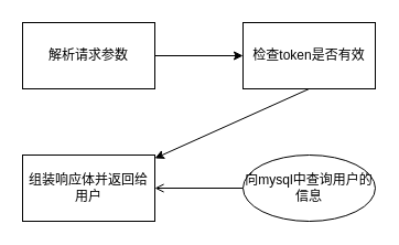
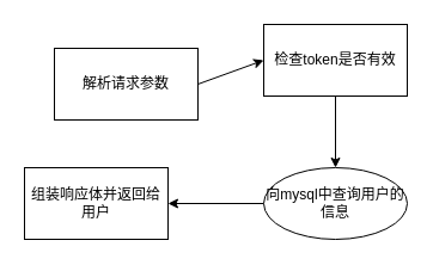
  <mxCell id="0" />
  <mxCell id="1" parent="0" />
  <mxCell id="2" style="edgeStyle=none;html=1;exitX=1;exitY=0.5;exitDx=0;exitDy=0;entryX=0;entryY=0.5;entryDx=0;entryDy=0;" edge="1" parent="1" source="3" target="5"><mxGeometry relative="1" as="geometry" /></mxCell>
- <mxCell id="3" value="解析请求参数" style="rounded=0;whiteSpace=wrap;html=1;" vertex="1" parent="1"><mxGeometry x="20" y="20" width="120" height="60" as="geometry" /></mxCell>
- <mxCell id="4" style="edgeStyle=none;html=1;exitX=0.5;exitY=1;exitDx=0;exitDy=0;" edge="1" parent="1" source="5" target="8"><mxGeometry relative="1" as="geometry" /></mxCell>
+ <mxCell id="3" value="解析请求参数" style="rounded=0;whiteSpace=wrap;html=1;" vertex="1" parent="1"><mxGeometry x="45" y="40" width="120" height="60" as="geometry" /></mxCell>
+ <mxCell id="4" style="edgeStyle=none;html=1;exitX=0.5;exitY=1;exitDx=0;exitDy=0;entryX=0.5;entryY=0;entryDx=0;entryDy=0;" edge="1" parent="1" source="5" target="7"><mxGeometry relative="1" as="geometry" /></mxCell>
  <mxCell id="5" value="检查token是否有效" style="rounded=0;whiteSpace=wrap;html=1;" vertex="1" parent="1"><mxGeometry x="220" y="20" width="120" height="60" as="geometry" /></mxCell>
- <mxCell id="6" style="edgeStyle=none;html=1;exitX=0;exitY=0.5;exitDx=0;exitDy=0;entryX=1;entryY=0.5;entryDx=0;entryDy=0;endArrow=open;" edge="1" parent="1" source="7" target="8"><mxGeometry relative="1" as="geometry" /></mxCell>
+ <mxCell id="6" style="edgeStyle=none;html=1;exitX=0;exitY=0.5;exitDx=0;exitDy=0;entryX=1;entryY=0.5;entryDx=0;entryDy=0;" edge="1" parent="1" source="7" target="8"><mxGeometry relative="1" as="geometry" /></mxCell>
  <mxCell id="7" value="向mysql中查询用户的信息" style="ellipse;whiteSpace=wrap;html=1;" vertex="1" parent="1"><mxGeometry x="220" y="140" width="120" height="60" as="geometry" /></mxCell>
  <mxCell id="8" value="组装响应体并返回给用户" style="rounded=0;whiteSpace=wrap;html=1;" vertex="1" parent="1"><mxGeometry x="20" y="140" width="120" height="60" as="geometry" /></mxCell>
